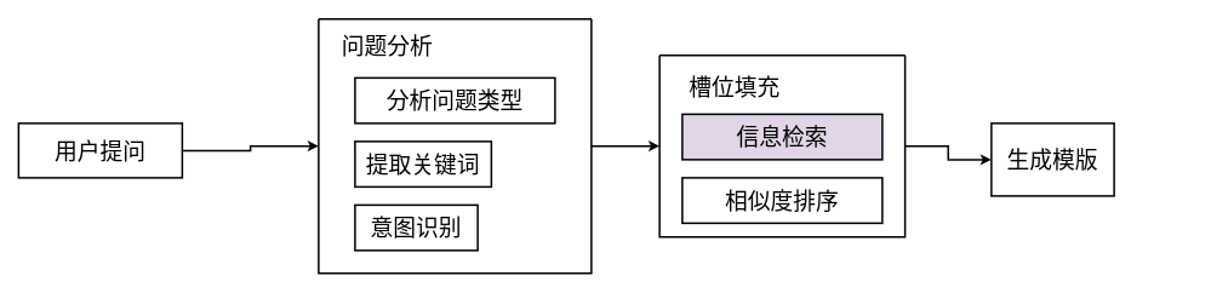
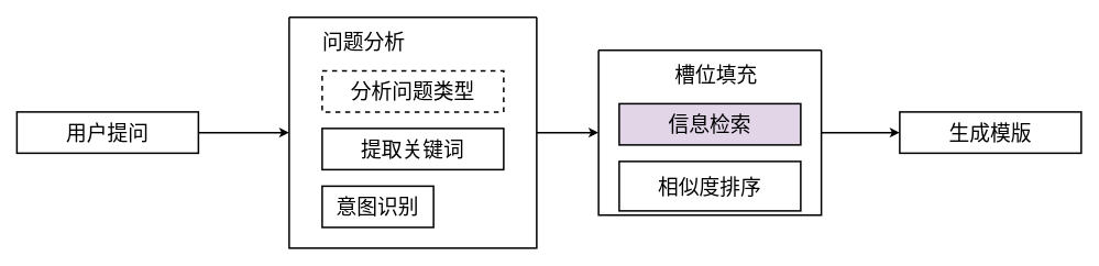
  <mxCell id="0" />
  <mxCell id="1" parent="0" />
  <mxCell id="2" style="edgeStyle=orthogonalEdgeStyle;rounded=0;orthogonalLoop=1;jettySize=auto;html=1;exitX=1;exitY=0.5;exitDx=0;exitDy=0;entryX=0;entryY=0.5;entryDx=0;entryDy=0;strokeWidth=2;" edge="1" parent="1" source="3" target="11"><mxGeometry relative="1" as="geometry" /></mxCell>
- <mxCell id="3" value="&lt;font style=&quot;font-size: 25px;&quot;&gt;用户提问&lt;/font&gt;" style="rounded=0;whiteSpace=wrap;html=1;strokeWidth=2;" vertex="1" parent="1"><mxGeometry x="20" y="135" width="180" height="60" as="geometry" /></mxCell>
- <mxCell id="4" value="&lt;font style=&quot;font-size: 25px;&quot;&gt;分析问题类型&lt;/font&gt;" style="rounded=0;whiteSpace=wrap;html=1;strokeWidth=2;" vertex="1" parent="1"><mxGeometry x="390" y="85" width="220" height="50" as="geometry" /></mxCell>
- <mxCell id="5" value="&lt;font style=&quot;font-size: 25px;&quot;&gt;提取关键词&lt;/font&gt;" style="rounded=0;whiteSpace=wrap;html=1;strokeWidth=2;" vertex="1" parent="1"><mxGeometry x="390" y="155" width="150" height="50" as="geometry" /></mxCell>
+ <mxCell id="3" value="&lt;font style=&quot;font-size: 25px;&quot;&gt;用户提问&lt;/font&gt;" style="rounded=0;whiteSpace=wrap;html=1;strokeWidth=2;" vertex="1" parent="1"><mxGeometry x="20" y="135" width="220" height="50" as="geometry" /></mxCell>
+ <mxCell id="4" value="&lt;font style=&quot;font-size: 25px;&quot;&gt;分析问题类型&lt;/font&gt;" style="rounded=0;whiteSpace=wrap;html=1;strokeWidth=2;dashed=1;" vertex="1" parent="1"><mxGeometry x="390" y="85" width="220" height="50" as="geometry" /></mxCell>
+ <mxCell id="5" value="&lt;font style=&quot;font-size: 25px;&quot;&gt;提取关键词&lt;/font&gt;" style="rounded=0;whiteSpace=wrap;html=1;strokeWidth=2;" vertex="1" parent="1"><mxGeometry x="390" y="155" width="220" height="50" as="geometry" /></mxCell>
  <mxCell id="6" value="&lt;font style=&quot;font-size: 25px;&quot;&gt;意图识别&lt;/font&gt;" style="rounded=0;whiteSpace=wrap;html=1;strokeWidth=2;" vertex="1" parent="1"><mxGeometry x="390" y="225" width="135" height="50" as="geometry" /></mxCell>
  <mxCell id="7" value="&lt;font style=&quot;font-size: 25px;&quot;&gt;信息检索&lt;br&gt;&lt;/font&gt;" style="rounded=0;whiteSpace=wrap;html=1;strokeWidth=2;fillColor=#e1d5e7;" vertex="1" parent="1"><mxGeometry x="750" y="125" width="220" height="50" as="geometry" /></mxCell>
- <mxCell id="8" value="&lt;font style=&quot;font-size: 25px;&quot;&gt;相似度排序&lt;br&gt;&lt;/font&gt;" style="rounded=0;whiteSpace=wrap;html=1;strokeWidth=2;" vertex="1" parent="1"><mxGeometry x="750" y="195" width="220" height="50" as="geometry" /></mxCell>
- <mxCell id="9" value="&lt;font style=&quot;font-size: 25px;&quot;&gt;生成模版&lt;br&gt;&lt;/font&gt;" style="rounded=0;whiteSpace=wrap;html=1;strokeWidth=2;" vertex="1" parent="1"><mxGeometry x="1090" y="135" width="135" height="80" as="geometry" /></mxCell>
+ <mxCell id="8" value="&lt;font style=&quot;font-size: 25px;&quot;&gt;相似度排序&lt;br&gt;&lt;/font&gt;" style="rounded=0;whiteSpace=wrap;html=1;strokeWidth=2;" vertex="1" parent="1"><mxGeometry x="750" y="195" width="220" height="60" as="geometry" /></mxCell>
+ <mxCell id="9" value="&lt;font style=&quot;font-size: 25px;&quot;&gt;生成模版&lt;br&gt;&lt;/font&gt;" style="rounded=0;whiteSpace=wrap;html=1;strokeWidth=2;" vertex="1" parent="1"><mxGeometry x="1090" y="135" width="220" height="50" as="geometry" /></mxCell>
  <mxCell id="10" style="edgeStyle=orthogonalEdgeStyle;rounded=0;orthogonalLoop=1;jettySize=auto;html=1;exitX=1;exitY=0.5;exitDx=0;exitDy=0;entryX=0;entryY=0.5;entryDx=0;entryDy=0;strokeWidth=2;" edge="1" parent="1" source="11" target="14"><mxGeometry relative="1" as="geometry" /></mxCell>
  <mxCell id="11" value="" style="swimlane;startSize=0;strokeWidth=2;" vertex="1" parent="1"><mxGeometry x="350" y="20" width="300" height="280" as="geometry" /></mxCell>
- <mxCell id="12" value="&lt;font style=&quot;font-size: 25px;&quot;&gt;问题分析&lt;/font&gt;" style="text;html=1;align=center;verticalAlign=middle;resizable=0;points=[];autosize=1;strokeColor=none;fillColor=none;" vertex="1" parent="11"><mxGeometry x="15" y="10" width="120" height="40" as="geometry" /></mxCell>
+ <mxCell id="12" value="&lt;font style=&quot;font-size: 25px;&quot;&gt;问题分析&lt;/font&gt;" style="text;html=1;align=center;verticalAlign=middle;resizable=0;points=[];autosize=1;strokeColor=none;fillColor=none;" vertex="1" parent="11"><mxGeometry x="30" y="10" width="120" height="40" as="geometry" /></mxCell>
  <mxCell id="13" style="edgeStyle=orthogonalEdgeStyle;rounded=0;orthogonalLoop=1;jettySize=auto;html=1;exitX=1;exitY=0.5;exitDx=0;exitDy=0;entryX=0;entryY=0.5;entryDx=0;entryDy=0;strokeWidth=2;" edge="1" parent="1" source="14" target="9"><mxGeometry relative="1" as="geometry" /></mxCell>
  <mxCell id="14" value="" style="swimlane;startSize=0;strokeWidth=2;" vertex="1" parent="1"><mxGeometry x="725" y="60" width="270" height="200" as="geometry" /></mxCell>
- <mxCell id="15" value="&lt;font style=&quot;font-size: 25px;&quot;&gt;槽位填充&lt;/font&gt;" style="text;html=1;align=center;verticalAlign=middle;resizable=0;points=[];autosize=1;strokeColor=none;fillColor=none;" vertex="1" parent="14"><mxGeometry x="22" y="15" width="120" height="40" as="geometry" /></mxCell>
+ <mxCell id="15" value="&lt;font style=&quot;font-size: 25px;&quot;&gt;槽位填充&lt;/font&gt;" style="text;html=1;align=center;verticalAlign=middle;resizable=0;points=[];autosize=1;strokeColor=none;fillColor=none;" vertex="1" parent="14"><mxGeometry x="82" y="10" width="120" height="40" as="geometry" /></mxCell>
